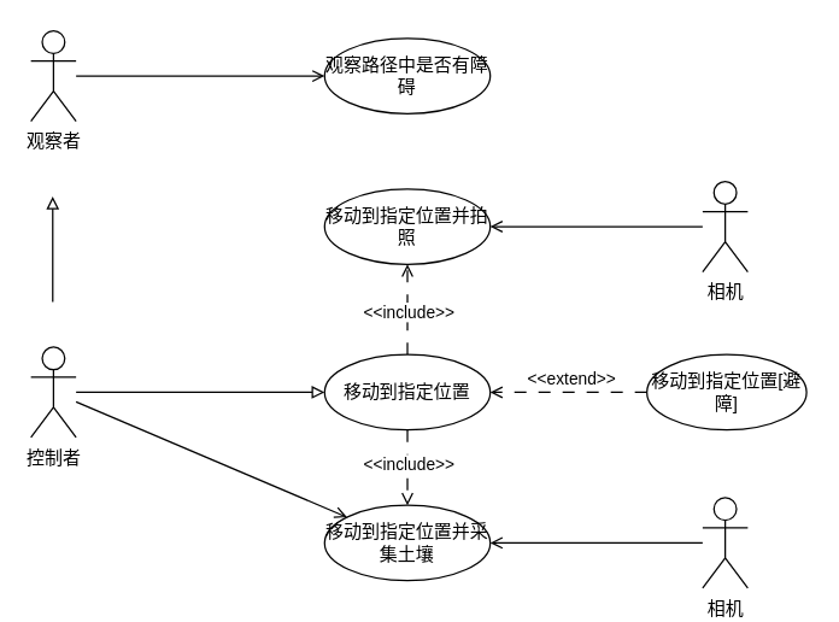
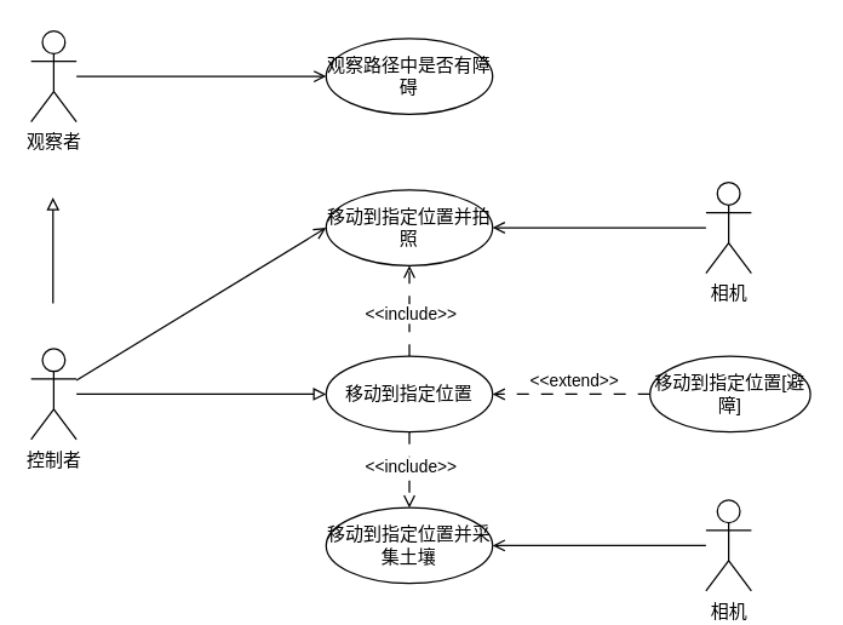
  <mxCell id="0" />
  <mxCell id="1" parent="0" />
  <mxCell id="2" style="edgeStyle=none;html=1;fontFamily=Helvetica;endArrow=open;endFill=0;entryX=0;entryY=0.5;entryDx=0;entryDy=0;fillOpacity=100;" parent="1" source="3" target="18" edge="1"><mxGeometry relative="1" as="geometry"><mxPoint x="151" y="75" as="targetPoint" /></mxGeometry></mxCell>
  <mxCell id="3" value="观察者" style="shape=umlActor;verticalLabelPosition=bottom;verticalAlign=top;html=1;outlineConnect=0;fillOpacity=100;" parent="1" vertex="1"><mxGeometry x="20" y="20" width="30" height="60" as="geometry" /></mxCell>
  <mxCell id="4" style="html=1;endArrow=block;endFill=0;fillOpacity=100;" parent="1" edge="1"><mxGeometry relative="1" as="geometry"><mxPoint x="34.5" y="200" as="sourcePoint" /><mxPoint x="34.5" y="130" as="targetPoint" /></mxGeometry></mxCell>
  <mxCell id="5" style="edgeStyle=none;html=1;entryX=0;entryY=0.5;entryDx=0;entryDy=0;fontFamily=Helvetica;endArrow=block;endFill=0;fillOpacity=100;" parent="1" source="7" target="12" edge="1"><mxGeometry relative="1" as="geometry" /></mxCell>
- <mxCell id="6" style="edgeStyle=none;html=1;fontFamily=Helvetica;endArrow=open;endFill=0;fillOpacity=100;" parent="1" source="7" target="17" edge="1"><mxGeometry relative="1" as="geometry" /></mxCell>
+ <mxCell id="6" style="edgeStyle=none;html=1;entryX=0;entryY=0.5;entryDx=0;entryDy=0;fontFamily=Helvetica;endArrow=open;endFill=0;fillOpacity=100;" parent="1" source="7" target="16" edge="1"><mxGeometry relative="1" as="geometry" /></mxCell>
  <mxCell id="7" value="控制者" style="shape=umlActor;verticalLabelPosition=bottom;verticalAlign=top;html=1;outlineConnect=0;fillOpacity=100;" parent="1" vertex="1"><mxGeometry x="20" y="230" width="30" height="60" as="geometry" /></mxCell>
  <mxCell id="8" style="edgeStyle=none;html=1;exitX=0.5;exitY=0;exitDx=0;exitDy=0;entryX=0.5;entryY=1;entryDx=0;entryDy=0;dashed=1;dashPattern=8 8;fontFamily=Times New Roman;endArrow=open;endFill=0;fillOpacity=100;" parent="1" source="12" target="16" edge="1"><mxGeometry relative="1" as="geometry" /></mxCell>
  <mxCell id="9" value="&lt;font face=&quot;Helvetica&quot;&gt;&amp;lt;&amp;lt;include&amp;gt;&amp;gt;&lt;/font&gt;" style="edgeLabel;html=1;align=center;verticalAlign=middle;resizable=0;points=[];fontFamily=Times New Roman;fillOpacity=100;" parent="8" vertex="1" connectable="0"><mxGeometry x="-0.395" y="-1" relative="1" as="geometry"><mxPoint x="-1" y="-11" as="offset" /></mxGeometry></mxCell>
  <mxCell id="10" style="edgeStyle=none;html=1;exitX=0.5;exitY=1;exitDx=0;exitDy=0;entryX=0.5;entryY=0;entryDx=0;entryDy=0;dashed=1;dashPattern=8 8;fontFamily=Helvetica;endArrow=open;endFill=0;fillOpacity=100;" parent="1" source="12" target="17" edge="1"><mxGeometry relative="1" as="geometry" /></mxCell>
  <mxCell id="11" value="&amp;lt;&amp;lt;include&amp;gt;&amp;gt;" style="edgeLabel;html=1;align=center;verticalAlign=middle;resizable=0;points=[];fontFamily=Helvetica;fillOpacity=100;" parent="10" vertex="1" connectable="0"><mxGeometry x="0.254" y="2" relative="1" as="geometry"><mxPoint x="-2" y="-9" as="offset" /></mxGeometry></mxCell>
  <mxCell id="12" value="移动到指定位置" style="ellipse;whiteSpace=wrap;html=1;align=center;fillOpacity=100;" parent="1" vertex="1"><mxGeometry x="215" y="235" width="110" height="50" as="geometry" /></mxCell>
  <mxCell id="13" style="edgeStyle=none;html=1;exitX=0;exitY=0.5;exitDx=0;exitDy=0;entryX=1;entryY=0.5;entryDx=0;entryDy=0;endArrow=open;endFill=0;dashed=1;dashPattern=8 8;fillOpacity=100;" parent="1" source="15" target="12" edge="1"><mxGeometry relative="1" as="geometry" /></mxCell>
  <mxCell id="14" value="&amp;lt;&amp;lt;extend&amp;gt;&amp;gt;" style="edgeLabel;html=1;align=center;verticalAlign=middle;resizable=0;points=[];fillOpacity=100;" parent="13" vertex="1" connectable="0"><mxGeometry x="-0.316" relative="1" as="geometry"><mxPoint x="-15" y="-10" as="offset" /></mxGeometry></mxCell>
  <mxCell id="15" value="移动到指定位置[避障]" style="ellipse;whiteSpace=wrap;html=1;align=center;fillOpacity=100;" parent="1" vertex="1"><mxGeometry x="429" y="235" width="106" height="50" as="geometry" /></mxCell>
  <mxCell id="16" value="移动到指定位置并拍照" style="ellipse;whiteSpace=wrap;html=1;align=center;fillOpacity=100;" parent="1" vertex="1"><mxGeometry x="215" y="125" width="110" height="50" as="geometry" /></mxCell>
  <mxCell id="17" value="移动到指定位置并采集土壤" style="ellipse;whiteSpace=wrap;html=1;align=center;fillOpacity=100;" parent="1" vertex="1"><mxGeometry x="215" y="335" width="110" height="50" as="geometry" /></mxCell>
  <mxCell id="18" value="观察路径中是否有障碍" style="ellipse;whiteSpace=wrap;html=1;align=center;fillOpacity=100;" parent="1" vertex="1"><mxGeometry x="215" y="25" width="110" height="50" as="geometry" /></mxCell>
  <mxCell id="19" style="edgeStyle=none;html=1;entryX=1;entryY=0.5;entryDx=0;entryDy=0;endArrow=open;endFill=0;fillOpacity=100;" parent="1" source="20" target="16" edge="1"><mxGeometry relative="1" as="geometry" /></mxCell>
  <mxCell id="20" value="相机" style="shape=umlActor;verticalLabelPosition=bottom;verticalAlign=top;html=1;outlineConnect=0;fillOpacity=100;" parent="1" vertex="1"><mxGeometry x="466" y="120" width="30" height="60" as="geometry" /></mxCell>
  <mxCell id="21" style="edgeStyle=none;html=1;entryX=1;entryY=0.5;entryDx=0;entryDy=0;endArrow=open;endFill=0;fillOpacity=100;" parent="1" source="22" target="17" edge="1"><mxGeometry relative="1" as="geometry" /></mxCell>
  <mxCell id="22" value="相机" style="shape=umlActor;verticalLabelPosition=bottom;verticalAlign=top;html=1;outlineConnect=0;fillOpacity=100;" parent="1" vertex="1"><mxGeometry x="466" y="330" width="30" height="60" as="geometry" /></mxCell>
